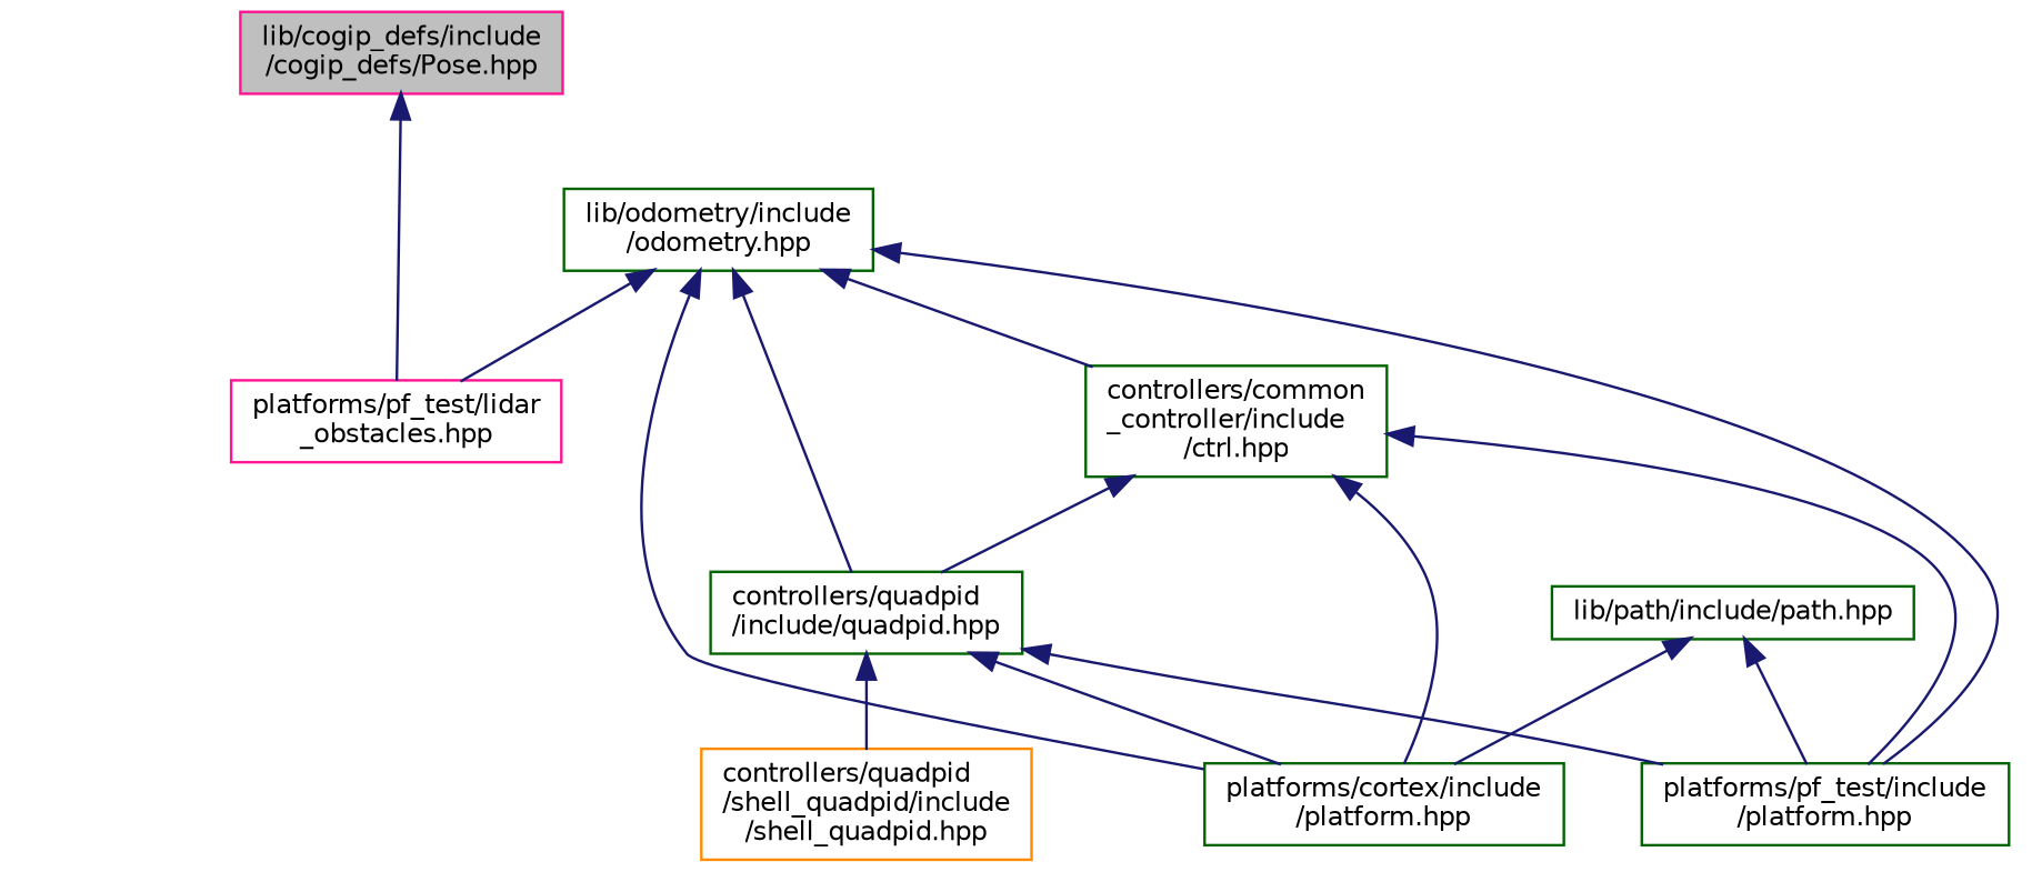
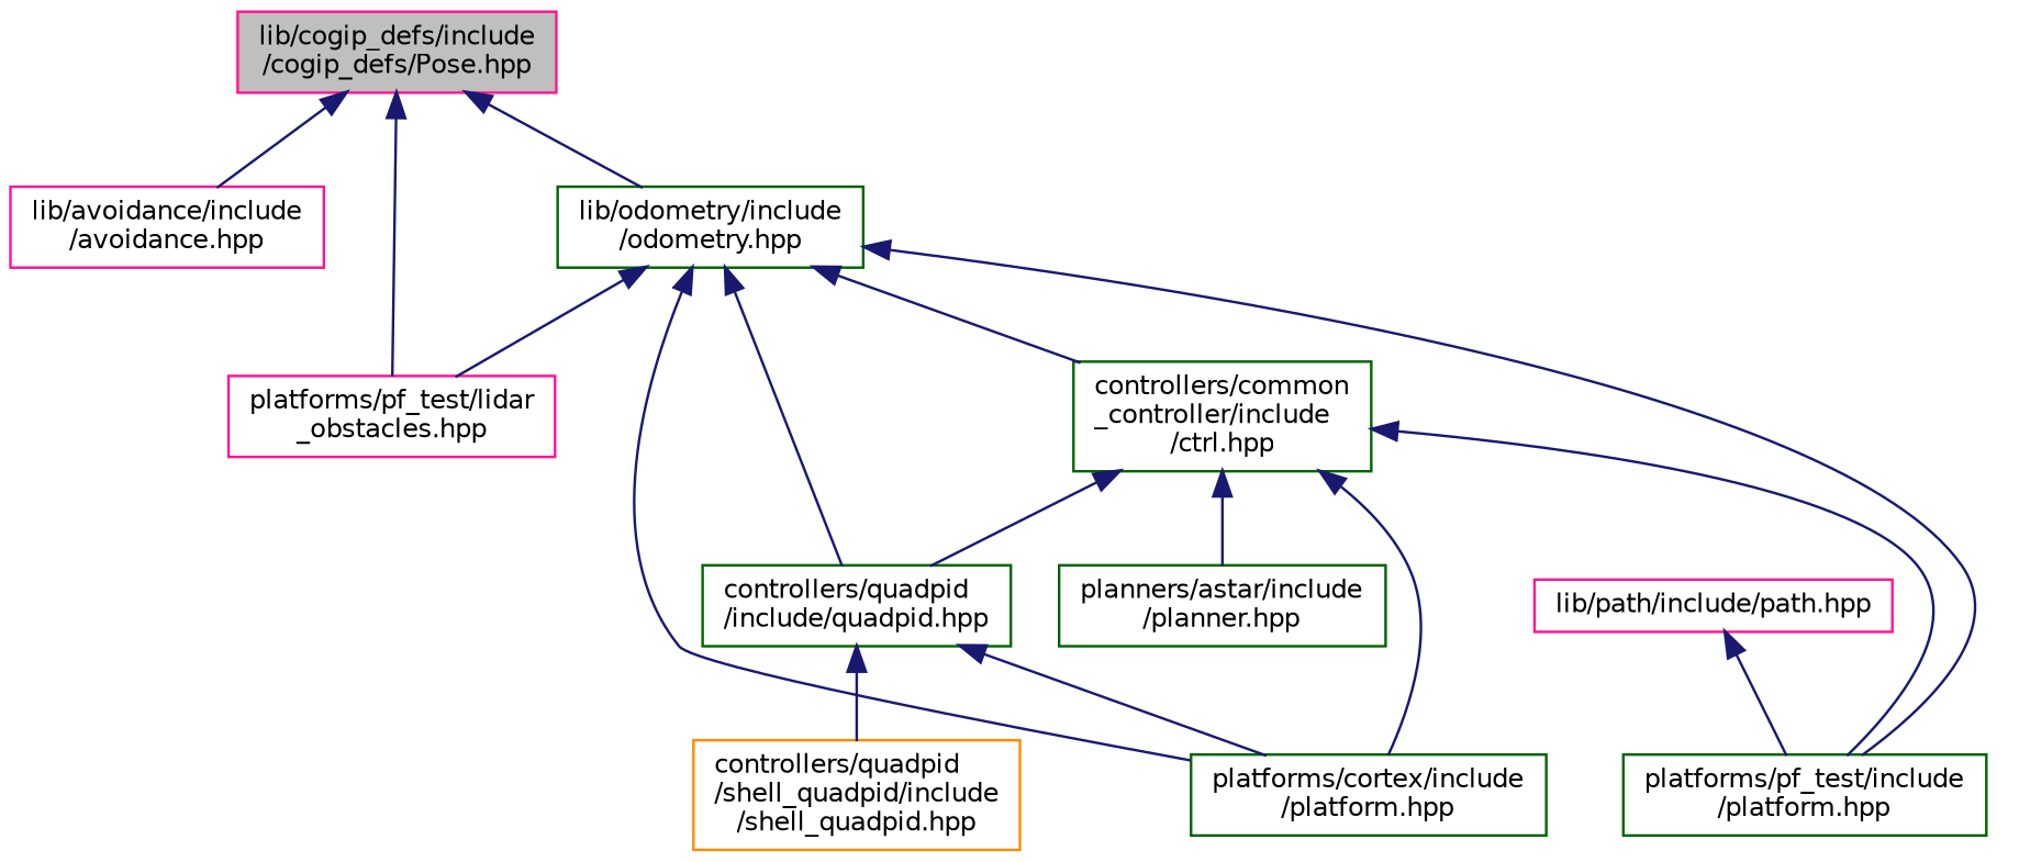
  digraph {
    node [color=darkgreen fontname=Helvetica fontsize=10 shape=record]
    edge [color=midnightblue dir=back fontname=Helvetica fontsize=10 labelfontname=Helvetica labelfontsize=10 style=solid]
    n1 [color=deeppink fillcolor=grey75 fontcolor=black height=0.2 label="lib/cogip_defs/include\l/cogip_defs/Pose.hpp" style=filled width=0.4]
+   n2 [color=deeppink height=0.2 label="lib/avoidance/include\l/avoidance.hpp" width=0.4]
    n3 [height=0.2 label="lib/odometry/include\l/odometry.hpp" width=0.4]
    n4 [color=deeppink height=0.2 label="platforms/pf_test/lidar\l_obstacles.hpp" width=0.4]
    n5 [height=0.2 label="controllers/common\l_controller/include\l/ctrl.hpp" width=0.4]
    n6 [height=0.2 label="controllers/quadpid\l/include/quadpid.hpp" width=0.4]
    n7 [height=0.2 label="platforms/cortex/include\l/platform.hpp" width=0.4]
    n8 [height=0.2 label="platforms/pf_test/include\l/platform.hpp" width=0.4]
+   n9 [height=0.2 label="planners/astar/include\l/planner.hpp" width=0.4]
    n10 [color=darkorange height=0.2 label="controllers/quadpid\l/shell_quadpid/include\l/shell_quadpid.hpp" width=0.4]
-   n11 [height=0.2 label="lib/path/include/path.hpp" width=0.4]
+   n11 [color=deeppink height=0.2 label="lib/path/include/path.hpp" width=0.4]
+   n1 -> n2
+   n1 -> n3
    n1 -> n4
    n3 -> n4
    n3 -> n5
    n3 -> n6
    n3 -> n7
    n3 -> n8
    n5 -> n6
    n5 -> n7
    n5 -> n8
+   n5 -> n9
    n6 -> n7
-   n6 -> n8
    n6 -> n10
-   n11 -> n7
    n11 -> n8
  }
